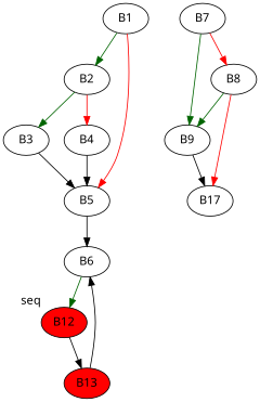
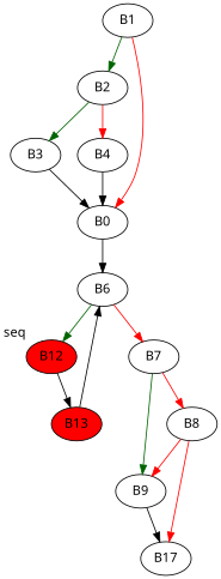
  strict digraph {
    fontname="Noto Sans"
    node [fontname="Noto Sans"]
    edge [fontname="Noto Sans"]
    B1 [entry=true]
    B2
-   B5
+   B5 [label=B0]
    B3
    B4
    B6
    B12 [fillcolor=red style=filled xlabel=seq]
    B7
    B13 [fillcolor=red style=filled]
    B9
    B8
    n12 [label=B17]
    B1 -> B2 [color=darkgreen]
    B1 -> B5 [color=red]
    B2 -> B3 [color=darkgreen]
    B2 -> B4 [color=red]
    B5 -> B6
    B3 -> B5
    B4 -> B5
    B6 -> B12 [color=darkgreen]
+   B6 -> B7 [color=red]
    B12 -> B13
    B7 -> B9 [color=darkgreen]
    B7 -> B8 [color=red]
    B13 -> B6
    B9 -> n12
-   B8 -> B9 [color=darkgreen]
+   B8 -> B9 [color=red]
    B8 -> n12 [color=red]
  }
